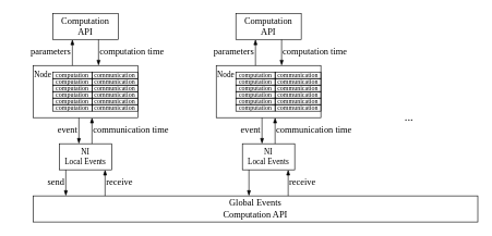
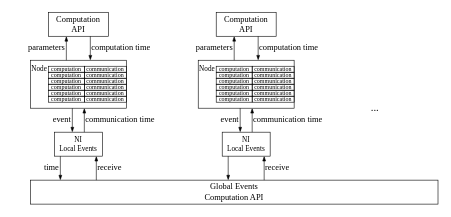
  <mxCell id="0" />
  <mxCell id="1" parent="0" />
  <mxCell id="2" value="&lt;font style=&quot;font-size: 12px;&quot; face=&quot;Times New Roman&quot; color=&quot;#000000&quot;&gt;Node&lt;/font&gt;" style="rounded=0;whiteSpace=wrap;html=1;strokeColor=#000000;fillColor=none;align=left;verticalAlign=top;" vertex="1" parent="1"><mxGeometry x="50" y="100" width="160" height="80" as="geometry" /></mxCell>
  <mxCell id="3" value="" style="endArrow=blockThin;html=1;fontFamily=Times New Roman;fontSize=14;fontColor=#000000;strokeColor=#000000;endFill=1;" edge="1" parent="1"><mxGeometry width="50" height="50" relative="1" as="geometry"><mxPoint x="110" y="100" as="sourcePoint" /><mxPoint x="110" y="60" as="targetPoint" /></mxGeometry></mxCell>
  <mxCell id="4" value="&lt;font style=&quot;font-size: 14px;&quot; face=&quot;Times New Roman&quot; color=&quot;#000000&quot;&gt;Computation API&lt;/font&gt;" style="rounded=0;whiteSpace=wrap;html=1;strokeColor=#000000;fillColor=none;" vertex="1" parent="1"><mxGeometry x="80" y="20" width="100" height="40" as="geometry" /></mxCell>
  <mxCell id="5" value="parameters" style="text;html=1;strokeColor=none;fillColor=none;align=right;verticalAlign=middle;whiteSpace=wrap;rounded=0;fontFamily=Times New Roman;fontSize=14;fontColor=#000000;" vertex="1" parent="1"><mxGeometry x="30" y="70" width="80" height="20" as="geometry" /></mxCell>
  <mxCell id="6" value="computation time" style="text;html=1;strokeColor=none;fillColor=none;align=left;verticalAlign=middle;whiteSpace=wrap;rounded=0;fontFamily=Times New Roman;fontSize=14;fontColor=#000000;" vertex="1" parent="1"><mxGeometry x="150" y="70" width="110" height="20" as="geometry" /></mxCell>
  <mxCell id="7" value="" style="endArrow=blockThin;html=1;fontFamily=Times New Roman;fontSize=14;fontColor=#000000;strokeColor=#000000;endFill=1;" edge="1" parent="1"><mxGeometry width="50" height="50" relative="1" as="geometry"><mxPoint x="150" y="60" as="sourcePoint" /><mxPoint x="150" y="100" as="targetPoint" /></mxGeometry></mxCell>
  <mxCell id="8" value="" style="endArrow=blockThin;html=1;fontFamily=Times New Roman;fontSize=14;fontColor=#000000;strokeColor=#000000;endFill=1;" edge="1" parent="1"><mxGeometry width="50" height="50" relative="1" as="geometry"><mxPoint x="100" y="260" as="sourcePoint" /><mxPoint x="100" y="300" as="targetPoint" /></mxGeometry></mxCell>
- <mxCell id="9" value="send" style="text;html=1;strokeColor=none;fillColor=none;align=right;verticalAlign=middle;whiteSpace=wrap;rounded=0;fontFamily=Times New Roman;fontSize=14;fontColor=#000000;" vertex="1" parent="1"><mxGeometry x="20" y="270" width="80" height="20" as="geometry" /></mxCell>
+ <mxCell id="9" value="time" style="text;html=1;strokeColor=none;fillColor=none;align=right;verticalAlign=middle;whiteSpace=wrap;rounded=0;fontFamily=Times New Roman;fontSize=14;fontColor=#000000;" vertex="1" parent="1"><mxGeometry x="20" y="270" width="80" height="20" as="geometry" /></mxCell>
  <mxCell id="10" value="" style="endArrow=blockThin;html=1;fontFamily=Times New Roman;fontSize=14;fontColor=#000000;strokeColor=#000000;endFill=1;" edge="1" parent="1"><mxGeometry width="50" height="50" relative="1" as="geometry"><mxPoint x="160" y="300" as="sourcePoint" /><mxPoint x="160" y="260" as="targetPoint" /></mxGeometry></mxCell>
  <mxCell id="11" value="receive" style="text;html=1;strokeColor=none;fillColor=none;align=left;verticalAlign=middle;whiteSpace=wrap;rounded=0;fontFamily=Times New Roman;fontSize=14;fontColor=#000000;" vertex="1" parent="1"><mxGeometry x="160" y="270" width="110" height="20" as="geometry" /></mxCell>
  <mxCell id="12" value="&lt;font style=&quot;font-size: 14px;&quot; face=&quot;Times New Roman&quot; color=&quot;#000000&quot;&gt;Global Events&lt;br&gt;Computation API&lt;/font&gt;" style="rounded=0;whiteSpace=wrap;html=1;strokeColor=#000000;fillColor=none;" vertex="1" parent="1"><mxGeometry x="50" y="300" width="680" height="40" as="geometry" /></mxCell>
  <mxCell id="13" value="" style="group" vertex="1" connectable="0" parent="1"><mxGeometry x="80" y="110" width="130" height="10" as="geometry" /></mxCell>
  <mxCell id="14" value="computation" style="rounded=0;whiteSpace=wrap;html=1;strokeColor=#000000;fontFamily=Times New Roman;fontSize=10;fontColor=#000000;fillColor=none;" vertex="1" parent="13"><mxGeometry width="60" height="10" as="geometry" /></mxCell>
  <mxCell id="15" value="&lt;font style=&quot;font-size: 10px;&quot;&gt;communication&lt;/font&gt;" style="rounded=0;whiteSpace=wrap;html=1;strokeColor=#000000;fontFamily=Times New Roman;fontSize=12;fontColor=#000000;fillColor=none;verticalAlign=middle;" vertex="1" parent="13"><mxGeometry x="60" width="70" height="10" as="geometry" /></mxCell>
  <mxCell id="16" value="" style="group" vertex="1" connectable="0" parent="1"><mxGeometry x="80" y="120" width="130" height="10" as="geometry" /></mxCell>
  <mxCell id="17" value="computation" style="rounded=0;whiteSpace=wrap;html=1;strokeColor=#000000;fontFamily=Times New Roman;fontSize=10;fontColor=#000000;fillColor=none;" vertex="1" parent="16"><mxGeometry width="60" height="10" as="geometry" /></mxCell>
  <mxCell id="18" value="&lt;font style=&quot;font-size: 10px;&quot;&gt;communication&lt;/font&gt;" style="rounded=0;whiteSpace=wrap;html=1;strokeColor=#000000;fontFamily=Times New Roman;fontSize=12;fontColor=#000000;fillColor=none;verticalAlign=middle;" vertex="1" parent="16"><mxGeometry x="60" width="70" height="10" as="geometry" /></mxCell>
  <mxCell id="19" value="" style="group" vertex="1" connectable="0" parent="1"><mxGeometry x="80" y="130" width="130" height="10" as="geometry" /></mxCell>
  <mxCell id="20" value="computation" style="rounded=0;whiteSpace=wrap;html=1;strokeColor=#000000;fontFamily=Times New Roman;fontSize=10;fontColor=#000000;fillColor=none;" vertex="1" parent="19"><mxGeometry width="60" height="10" as="geometry" /></mxCell>
  <mxCell id="21" value="&lt;font style=&quot;font-size: 10px;&quot;&gt;communication&lt;/font&gt;" style="rounded=0;whiteSpace=wrap;html=1;strokeColor=#000000;fontFamily=Times New Roman;fontSize=12;fontColor=#000000;fillColor=none;verticalAlign=middle;" vertex="1" parent="19"><mxGeometry x="60" width="70" height="10" as="geometry" /></mxCell>
  <mxCell id="22" value="" style="group" vertex="1" connectable="0" parent="1"><mxGeometry x="80" y="140" width="130" height="10" as="geometry" /></mxCell>
  <mxCell id="23" value="computation" style="rounded=0;whiteSpace=wrap;html=1;strokeColor=#000000;fontFamily=Times New Roman;fontSize=10;fontColor=#000000;fillColor=none;" vertex="1" parent="22"><mxGeometry width="60" height="10" as="geometry" /></mxCell>
  <mxCell id="24" value="&lt;font style=&quot;font-size: 10px;&quot;&gt;communication&lt;/font&gt;" style="rounded=0;whiteSpace=wrap;html=1;strokeColor=#000000;fontFamily=Times New Roman;fontSize=12;fontColor=#000000;fillColor=none;verticalAlign=middle;" vertex="1" parent="22"><mxGeometry x="60" width="70" height="10" as="geometry" /></mxCell>
  <mxCell id="25" value="" style="group" vertex="1" connectable="0" parent="1"><mxGeometry x="80" y="150" width="130" height="10" as="geometry" /></mxCell>
  <mxCell id="26" value="computation" style="rounded=0;whiteSpace=wrap;html=1;strokeColor=#000000;fontFamily=Times New Roman;fontSize=10;fontColor=#000000;fillColor=none;" vertex="1" parent="25"><mxGeometry width="60" height="10" as="geometry" /></mxCell>
  <mxCell id="27" value="&lt;font style=&quot;font-size: 10px;&quot;&gt;communication&lt;/font&gt;" style="rounded=0;whiteSpace=wrap;html=1;strokeColor=#000000;fontFamily=Times New Roman;fontSize=12;fontColor=#000000;fillColor=none;verticalAlign=middle;" vertex="1" parent="25"><mxGeometry x="60" width="70" height="10" as="geometry" /></mxCell>
  <mxCell id="28" value="" style="group" vertex="1" connectable="0" parent="1"><mxGeometry x="80" y="160" width="130" height="10" as="geometry" /></mxCell>
  <mxCell id="29" value="computation" style="rounded=0;whiteSpace=wrap;html=1;strokeColor=#000000;fontFamily=Times New Roman;fontSize=10;fontColor=#000000;fillColor=none;" vertex="1" parent="28"><mxGeometry width="60" height="10" as="geometry" /></mxCell>
  <mxCell id="30" value="&lt;font style=&quot;font-size: 10px;&quot;&gt;communication&lt;/font&gt;" style="rounded=0;whiteSpace=wrap;html=1;strokeColor=#000000;fontFamily=Times New Roman;fontSize=12;fontColor=#000000;fillColor=none;verticalAlign=middle;" vertex="1" parent="28"><mxGeometry x="60" width="70" height="10" as="geometry" /></mxCell>
  <mxCell id="31" value="&lt;font style=&quot;font-size: 12px;&quot; face=&quot;Times New Roman&quot; color=&quot;#000000&quot;&gt;NI&lt;br&gt;Local Events&lt;br&gt;&lt;/font&gt;" style="rounded=0;whiteSpace=wrap;html=1;strokeColor=#000000;fillColor=none;align=center;verticalAlign=middle;" vertex="1" parent="1"><mxGeometry x="90" y="220" width="80" height="40" as="geometry" /></mxCell>
  <mxCell id="32" value="" style="endArrow=blockThin;html=1;fontFamily=Times New Roman;fontSize=14;fontColor=#000000;strokeColor=#000000;endFill=1;" edge="1" parent="1"><mxGeometry width="50" height="50" relative="1" as="geometry"><mxPoint x="120" y="180" as="sourcePoint" /><mxPoint x="120" y="220" as="targetPoint" /></mxGeometry></mxCell>
  <mxCell id="33" value="event" style="text;html=1;strokeColor=none;fillColor=none;align=right;verticalAlign=middle;whiteSpace=wrap;rounded=0;fontFamily=Times New Roman;fontSize=14;fontColor=#000000;" vertex="1" parent="1"><mxGeometry x="40" y="190" width="80" height="20" as="geometry" /></mxCell>
  <mxCell id="34" value="" style="endArrow=blockThin;html=1;fontFamily=Times New Roman;fontSize=14;fontColor=#000000;strokeColor=#000000;endFill=1;" edge="1" parent="1"><mxGeometry width="50" height="50" relative="1" as="geometry"><mxPoint x="140" y="220" as="sourcePoint" /><mxPoint x="140" y="180" as="targetPoint" /></mxGeometry></mxCell>
  <mxCell id="35" value="communication time" style="text;html=1;strokeColor=none;fillColor=none;align=left;verticalAlign=middle;whiteSpace=wrap;rounded=0;fontFamily=Times New Roman;fontSize=14;fontColor=#000000;" vertex="1" parent="1"><mxGeometry x="140" y="190" width="120" height="20" as="geometry" /></mxCell>
  <mxCell id="36" value="&lt;font style=&quot;font-size: 12px;&quot; face=&quot;Times New Roman&quot; color=&quot;#000000&quot;&gt;Node&lt;/font&gt;" style="rounded=0;whiteSpace=wrap;html=1;strokeColor=#000000;fillColor=none;align=left;verticalAlign=top;" vertex="1" parent="1"><mxGeometry x="330" y="100" width="160" height="80" as="geometry" /></mxCell>
  <mxCell id="37" value="" style="endArrow=blockThin;html=1;fontFamily=Times New Roman;fontSize=14;fontColor=#000000;strokeColor=#000000;endFill=1;" edge="1" parent="1"><mxGeometry width="50" height="50" relative="1" as="geometry"><mxPoint x="390" y="100" as="sourcePoint" /><mxPoint x="390" y="60" as="targetPoint" /></mxGeometry></mxCell>
  <mxCell id="38" value="&lt;font style=&quot;font-size: 14px;&quot; face=&quot;Times New Roman&quot; color=&quot;#000000&quot;&gt;Computation API&lt;/font&gt;" style="rounded=0;whiteSpace=wrap;html=1;strokeColor=#000000;fillColor=none;" vertex="1" parent="1"><mxGeometry x="360" y="20" width="100" height="40" as="geometry" /></mxCell>
  <mxCell id="39" value="parameters" style="text;html=1;strokeColor=none;fillColor=none;align=right;verticalAlign=middle;whiteSpace=wrap;rounded=0;fontFamily=Times New Roman;fontSize=14;fontColor=#000000;" vertex="1" parent="1"><mxGeometry x="310" y="70" width="80" height="20" as="geometry" /></mxCell>
  <mxCell id="40" value="computation time" style="text;html=1;strokeColor=none;fillColor=none;align=left;verticalAlign=middle;whiteSpace=wrap;rounded=0;fontFamily=Times New Roman;fontSize=14;fontColor=#000000;" vertex="1" parent="1"><mxGeometry x="430" y="70" width="110" height="20" as="geometry" /></mxCell>
  <mxCell id="41" value="" style="endArrow=blockThin;html=1;fontFamily=Times New Roman;fontSize=14;fontColor=#000000;strokeColor=#000000;endFill=1;" edge="1" parent="1"><mxGeometry width="50" height="50" relative="1" as="geometry"><mxPoint x="430" y="60" as="sourcePoint" /><mxPoint x="430" y="100" as="targetPoint" /></mxGeometry></mxCell>
  <mxCell id="42" value="" style="endArrow=blockThin;html=1;fontFamily=Times New Roman;fontSize=14;fontColor=#000000;strokeColor=#000000;endFill=1;" edge="1" parent="1"><mxGeometry width="50" height="50" relative="1" as="geometry"><mxPoint x="380" y="260" as="sourcePoint" /><mxPoint x="380" y="300" as="targetPoint" /></mxGeometry></mxCell>
  <mxCell id="43" value="" style="endArrow=blockThin;html=1;fontFamily=Times New Roman;fontSize=14;fontColor=#000000;strokeColor=#000000;endFill=1;" edge="1" parent="1"><mxGeometry width="50" height="50" relative="1" as="geometry"><mxPoint x="440" y="300" as="sourcePoint" /><mxPoint x="440" y="260" as="targetPoint" /></mxGeometry></mxCell>
  <mxCell id="44" value="receive" style="text;html=1;strokeColor=none;fillColor=none;align=left;verticalAlign=middle;whiteSpace=wrap;rounded=0;fontFamily=Times New Roman;fontSize=14;fontColor=#000000;" vertex="1" parent="1"><mxGeometry x="440" y="270" width="110" height="20" as="geometry" /></mxCell>
  <mxCell id="45" value="" style="group" vertex="1" connectable="0" parent="1"><mxGeometry x="360" y="110" width="130" height="10" as="geometry" /></mxCell>
  <mxCell id="46" value="computation" style="rounded=0;whiteSpace=wrap;html=1;strokeColor=#000000;fontFamily=Times New Roman;fontSize=10;fontColor=#000000;fillColor=none;" vertex="1" parent="45"><mxGeometry width="60" height="10" as="geometry" /></mxCell>
  <mxCell id="47" value="&lt;font style=&quot;font-size: 10px;&quot;&gt;communication&lt;/font&gt;" style="rounded=0;whiteSpace=wrap;html=1;strokeColor=#000000;fontFamily=Times New Roman;fontSize=12;fontColor=#000000;fillColor=none;verticalAlign=middle;" vertex="1" parent="45"><mxGeometry x="60" width="70" height="10" as="geometry" /></mxCell>
  <mxCell id="48" value="" style="group" vertex="1" connectable="0" parent="1"><mxGeometry x="360" y="120" width="130" height="10" as="geometry" /></mxCell>
  <mxCell id="49" value="computation" style="rounded=0;whiteSpace=wrap;html=1;strokeColor=#000000;fontFamily=Times New Roman;fontSize=10;fontColor=#000000;fillColor=none;" vertex="1" parent="48"><mxGeometry width="60" height="10" as="geometry" /></mxCell>
  <mxCell id="50" value="&lt;font style=&quot;font-size: 10px;&quot;&gt;communication&lt;/font&gt;" style="rounded=0;whiteSpace=wrap;html=1;strokeColor=#000000;fontFamily=Times New Roman;fontSize=12;fontColor=#000000;fillColor=none;verticalAlign=middle;" vertex="1" parent="48"><mxGeometry x="60" width="70" height="10" as="geometry" /></mxCell>
  <mxCell id="51" value="" style="group" vertex="1" connectable="0" parent="1"><mxGeometry x="360" y="130" width="130" height="10" as="geometry" /></mxCell>
  <mxCell id="52" value="computation" style="rounded=0;whiteSpace=wrap;html=1;strokeColor=#000000;fontFamily=Times New Roman;fontSize=10;fontColor=#000000;fillColor=none;" vertex="1" parent="51"><mxGeometry width="60" height="10" as="geometry" /></mxCell>
  <mxCell id="53" value="&lt;font style=&quot;font-size: 10px;&quot;&gt;communication&lt;/font&gt;" style="rounded=0;whiteSpace=wrap;html=1;strokeColor=#000000;fontFamily=Times New Roman;fontSize=12;fontColor=#000000;fillColor=none;verticalAlign=middle;" vertex="1" parent="51"><mxGeometry x="60" width="70" height="10" as="geometry" /></mxCell>
  <mxCell id="54" value="" style="group" vertex="1" connectable="0" parent="1"><mxGeometry x="360" y="140" width="130" height="10" as="geometry" /></mxCell>
  <mxCell id="55" value="computation" style="rounded=0;whiteSpace=wrap;html=1;strokeColor=#000000;fontFamily=Times New Roman;fontSize=10;fontColor=#000000;fillColor=none;" vertex="1" parent="54"><mxGeometry width="60" height="10" as="geometry" /></mxCell>
  <mxCell id="56" value="&lt;font style=&quot;font-size: 10px;&quot;&gt;communication&lt;/font&gt;" style="rounded=0;whiteSpace=wrap;html=1;strokeColor=#000000;fontFamily=Times New Roman;fontSize=12;fontColor=#000000;fillColor=none;verticalAlign=middle;" vertex="1" parent="54"><mxGeometry x="60" width="70" height="10" as="geometry" /></mxCell>
  <mxCell id="57" value="" style="group" vertex="1" connectable="0" parent="1"><mxGeometry x="360" y="150" width="130" height="10" as="geometry" /></mxCell>
  <mxCell id="58" value="computation" style="rounded=0;whiteSpace=wrap;html=1;strokeColor=#000000;fontFamily=Times New Roman;fontSize=10;fontColor=#000000;fillColor=none;" vertex="1" parent="57"><mxGeometry width="60" height="10" as="geometry" /></mxCell>
  <mxCell id="59" value="&lt;font style=&quot;font-size: 10px;&quot;&gt;communication&lt;/font&gt;" style="rounded=0;whiteSpace=wrap;html=1;strokeColor=#000000;fontFamily=Times New Roman;fontSize=12;fontColor=#000000;fillColor=none;verticalAlign=middle;" vertex="1" parent="57"><mxGeometry x="60" width="70" height="10" as="geometry" /></mxCell>
  <mxCell id="60" value="" style="group" vertex="1" connectable="0" parent="1"><mxGeometry x="360" y="160" width="130" height="10" as="geometry" /></mxCell>
  <mxCell id="61" value="computation" style="rounded=0;whiteSpace=wrap;html=1;strokeColor=#000000;fontFamily=Times New Roman;fontSize=10;fontColor=#000000;fillColor=none;" vertex="1" parent="60"><mxGeometry width="60" height="10" as="geometry" /></mxCell>
  <mxCell id="62" value="&lt;font style=&quot;font-size: 10px;&quot;&gt;communication&lt;/font&gt;" style="rounded=0;whiteSpace=wrap;html=1;strokeColor=#000000;fontFamily=Times New Roman;fontSize=12;fontColor=#000000;fillColor=none;verticalAlign=middle;" vertex="1" parent="60"><mxGeometry x="60" width="70" height="10" as="geometry" /></mxCell>
  <mxCell id="63" value="&lt;font style=&quot;font-size: 12px;&quot; face=&quot;Times New Roman&quot; color=&quot;#000000&quot;&gt;NI&lt;br&gt;Local Events&lt;br&gt;&lt;/font&gt;" style="rounded=0;whiteSpace=wrap;html=1;strokeColor=#000000;fillColor=none;align=center;verticalAlign=middle;" vertex="1" parent="1"><mxGeometry x="370" y="220" width="80" height="40" as="geometry" /></mxCell>
  <mxCell id="64" value="" style="endArrow=blockThin;html=1;fontFamily=Times New Roman;fontSize=14;fontColor=#000000;strokeColor=#000000;endFill=1;" edge="1" parent="1"><mxGeometry width="50" height="50" relative="1" as="geometry"><mxPoint x="400" y="180" as="sourcePoint" /><mxPoint x="400" y="220" as="targetPoint" /></mxGeometry></mxCell>
  <mxCell id="65" value="event" style="text;html=1;strokeColor=none;fillColor=none;align=right;verticalAlign=middle;whiteSpace=wrap;rounded=0;fontFamily=Times New Roman;fontSize=14;fontColor=#000000;" vertex="1" parent="1"><mxGeometry x="320" y="190" width="80" height="20" as="geometry" /></mxCell>
  <mxCell id="66" value="" style="endArrow=blockThin;html=1;fontFamily=Times New Roman;fontSize=14;fontColor=#000000;strokeColor=#000000;endFill=1;" edge="1" parent="1"><mxGeometry width="50" height="50" relative="1" as="geometry"><mxPoint x="420" y="220" as="sourcePoint" /><mxPoint x="420" y="180" as="targetPoint" /></mxGeometry></mxCell>
  <mxCell id="67" value="communication time" style="text;html=1;strokeColor=none;fillColor=none;align=left;verticalAlign=middle;whiteSpace=wrap;rounded=0;fontFamily=Times New Roman;fontSize=14;fontColor=#000000;" vertex="1" parent="1"><mxGeometry x="420" y="190" width="120" height="20" as="geometry" /></mxCell>
  <mxCell id="68" value="&lt;font style=&quot;font-size: 18px;&quot;&gt;...&lt;/font&gt;" style="text;html=1;strokeColor=none;fillColor=none;align=center;verticalAlign=middle;whiteSpace=wrap;rounded=0;fontFamily=Times New Roman;fontSize=14;fontColor=#000000;" vertex="1" parent="1"><mxGeometry x="570" y="170" width="110" height="20" as="geometry" /></mxCell>
